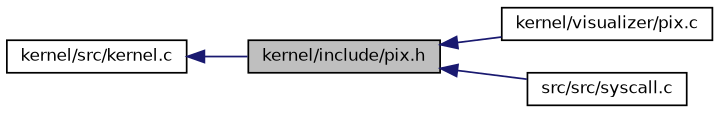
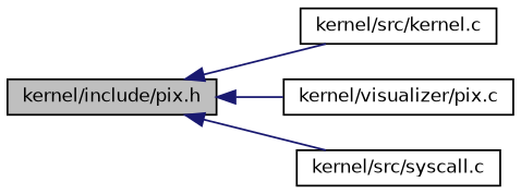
  digraph {
    rankdir=LR
    node [color=black fillcolor=white fontname=Helvetica fontsize=10 shape=record style=filled]
    edge [color=midnightblue dir=back fontname=Helvetica fontsize=10 labelfontname=Helvetica labelfontsize=10 style=solid]
    n1 [fillcolor=grey75 fontcolor=black height=0.2 label="kernel/include/pix.h" width=0.4]
    n2 [height=0.2 label="kernel/src/kernel.c" width=0.4]
    n3 [height=0.2 label="kernel/visualizer/pix.c" width=0.4]
-   n4 [height=0.2 label="src/src/syscall.c" width=0.4]
-   n2 -> n1
+   n4 [height=0.2 label="kernel/src/syscall.c" width=0.4]
+   n1 -> n2
    n1 -> n3
    n1 -> n4
  }
